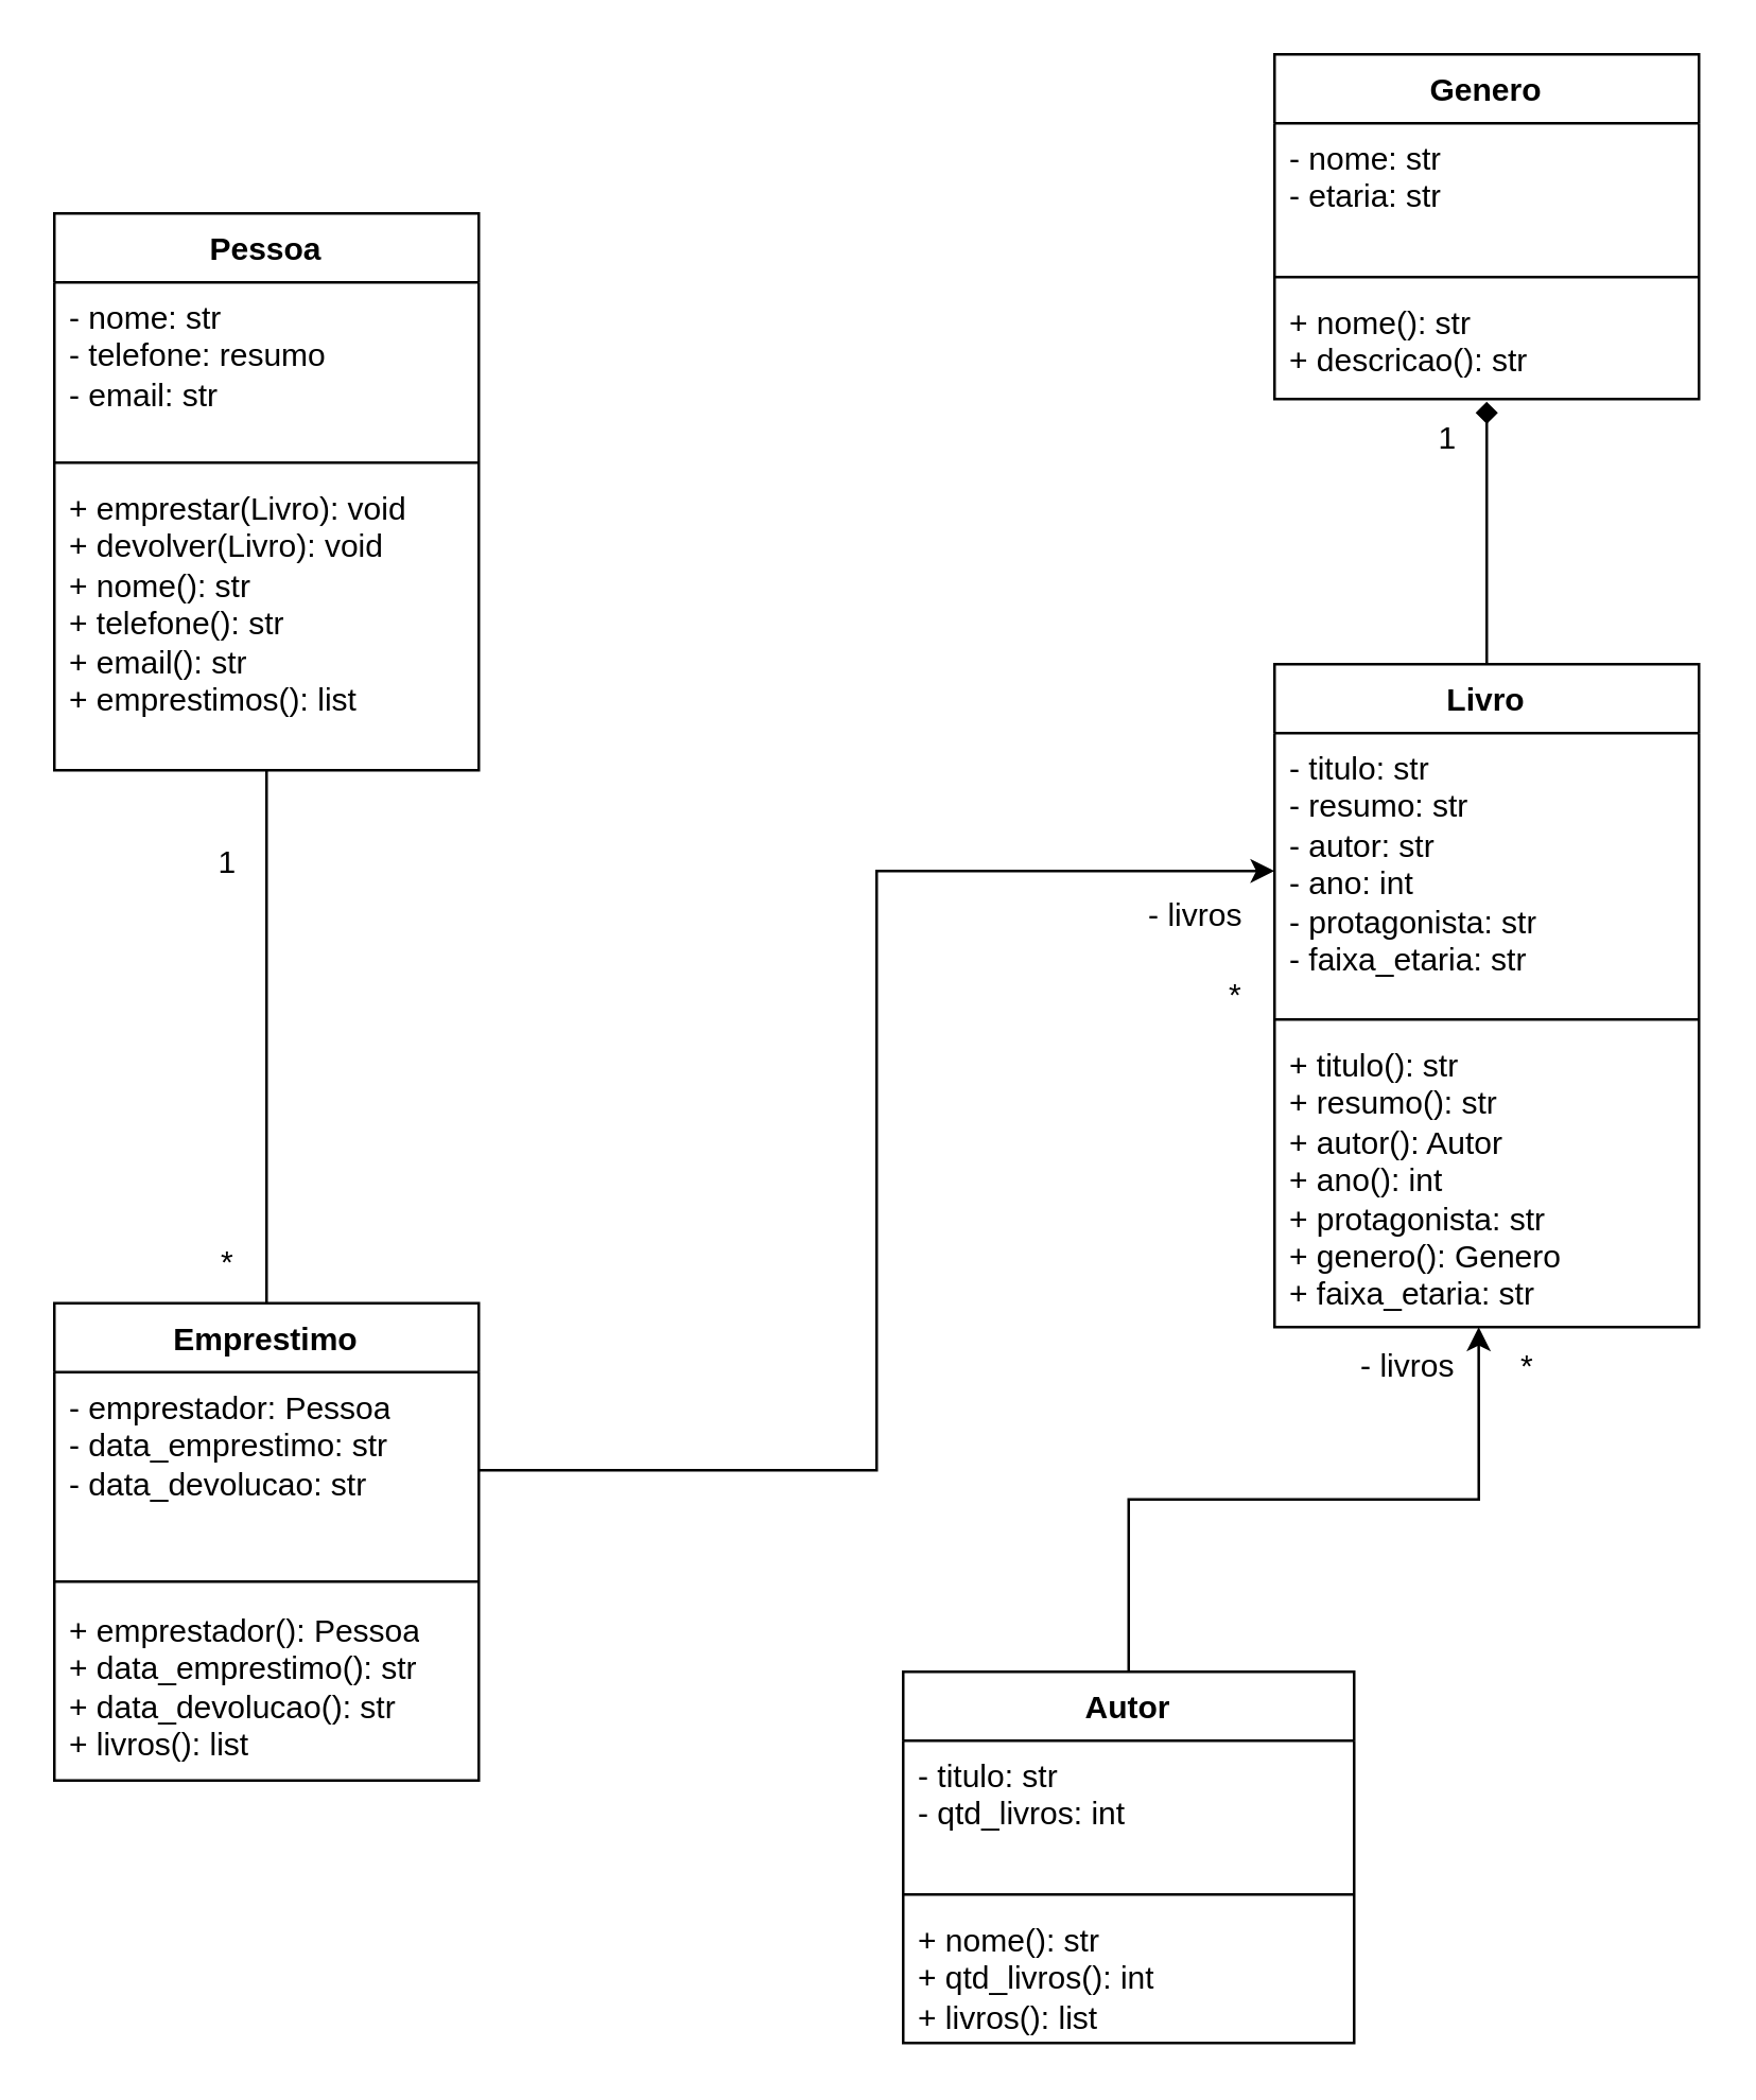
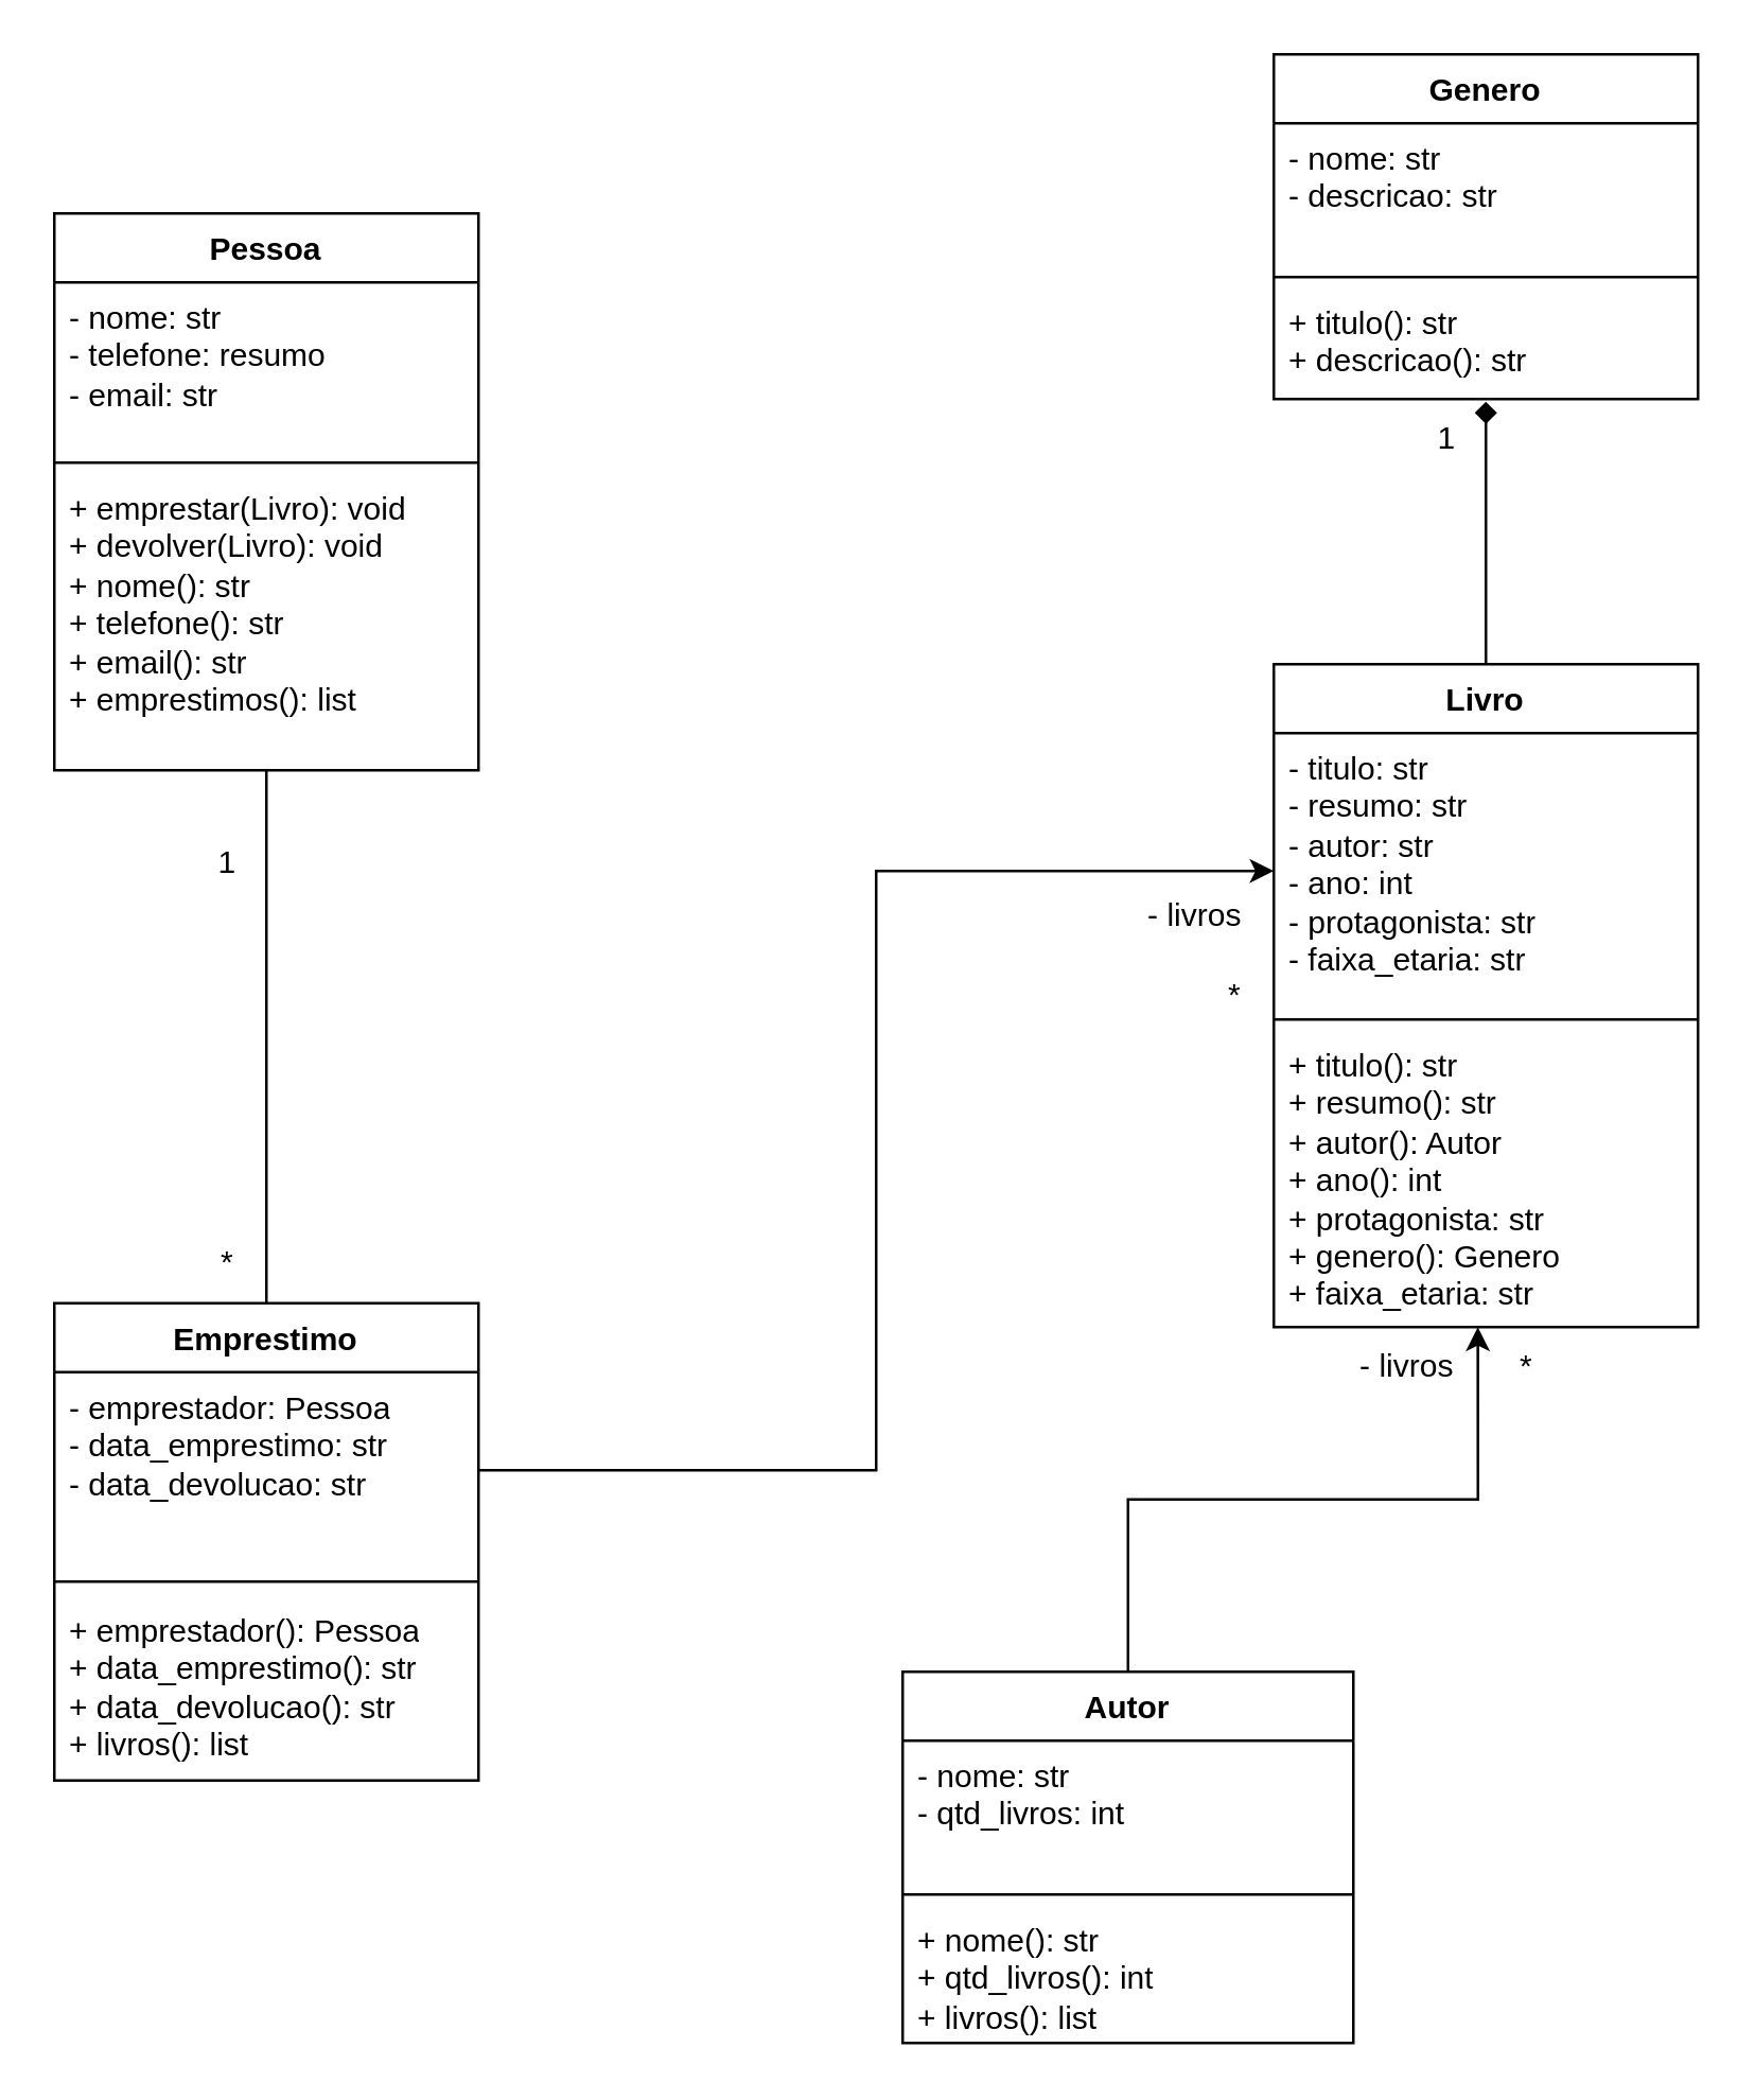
  <mxCell id="0" />
  <mxCell id="1" parent="0" />
  <mxCell id="2" value="Livro" style="swimlane;fontStyle=1;align=center;verticalAlign=top;childLayout=stackLayout;horizontal=1;startSize=26;horizontalStack=0;resizeParent=1;resizeParentMax=0;resizeLast=0;collapsible=1;marginBottom=0;whiteSpace=wrap;html=1;" parent="1" vertex="1"><mxGeometry x="480" y="250" width="160" height="250" as="geometry" /></mxCell>
  <mxCell id="3" value="- titulo: str&lt;div&gt;- resumo: str&lt;br&gt;&lt;/div&gt;&lt;div&gt;- autor: str&lt;br&gt;&lt;/div&gt;&lt;div&gt;- ano: int&lt;/div&gt;&lt;div&gt;- protagonista: str&lt;/div&gt;&lt;div&gt;&lt;span style=&quot;background-color: initial;&quot;&gt;- faixa_etaria: str&lt;/span&gt;&lt;/div&gt;" style="text;strokeColor=none;fillColor=none;align=left;verticalAlign=top;spacingLeft=4;spacingRight=4;overflow=hidden;rotatable=0;points=[[0,0.5],[1,0.5]];portConstraint=eastwest;whiteSpace=wrap;html=1;" parent="2" vertex="1"><mxGeometry y="26" width="160" height="104" as="geometry" /></mxCell>
  <mxCell id="4" value="" style="line;strokeWidth=1;fillColor=none;align=left;verticalAlign=middle;spacingTop=-1;spacingLeft=3;spacingRight=3;rotatable=0;labelPosition=right;points=[];portConstraint=eastwest;strokeColor=inherit;" parent="2" vertex="1"><mxGeometry y="130" width="160" height="8" as="geometry" /></mxCell>
  <mxCell id="5" value="+ titulo(): str&lt;div&gt;+ resumo(): str&lt;br&gt;&lt;/div&gt;&lt;div&gt;+ autor(): Autor&lt;br&gt;&lt;/div&gt;&lt;div&gt;+ ano(): int&lt;br&gt;&lt;/div&gt;&lt;div&gt;+ protagonista: str&lt;br&gt;&lt;/div&gt;&lt;div&gt;+ genero(): Genero&lt;/div&gt;&lt;div&gt;+ faixa_etaria: str&lt;/div&gt;" style="text;strokeColor=none;fillColor=none;align=left;verticalAlign=top;spacingLeft=4;spacingRight=4;overflow=hidden;rotatable=0;points=[[0,0.5],[1,0.5]];portConstraint=eastwest;whiteSpace=wrap;html=1;" parent="2" vertex="1"><mxGeometry y="138" width="160" height="112" as="geometry" /></mxCell>
  <mxCell id="6" style="edgeStyle=orthogonalEdgeStyle;rounded=0;orthogonalLoop=1;jettySize=auto;html=1;entryX=0.5;entryY=0;entryDx=0;entryDy=0;endArrow=none;" parent="1" source="7" target="11" edge="1"><mxGeometry relative="1" as="geometry" /></mxCell>
  <mxCell id="7" value="Pessoa" style="swimlane;fontStyle=1;align=center;verticalAlign=top;childLayout=stackLayout;horizontal=1;startSize=26;horizontalStack=0;resizeParent=1;resizeParentMax=0;resizeLast=0;collapsible=1;marginBottom=0;whiteSpace=wrap;html=1;" parent="1" vertex="1"><mxGeometry x="20" y="80" width="160" height="210" as="geometry" /></mxCell>
  <mxCell id="8" value="- nome: str&lt;div&gt;- telefone: resumo&lt;br&gt;&lt;/div&gt;&lt;div&gt;- email: str&lt;br&gt;&lt;/div&gt;" style="text;strokeColor=none;fillColor=none;align=left;verticalAlign=top;spacingLeft=4;spacingRight=4;overflow=hidden;rotatable=0;points=[[0,0.5],[1,0.5]];portConstraint=eastwest;whiteSpace=wrap;html=1;" parent="7" vertex="1"><mxGeometry y="26" width="160" height="64" as="geometry" /></mxCell>
  <mxCell id="9" value="" style="line;strokeWidth=1;fillColor=none;align=left;verticalAlign=middle;spacingTop=-1;spacingLeft=3;spacingRight=3;rotatable=0;labelPosition=right;points=[];portConstraint=eastwest;strokeColor=inherit;" parent="7" vertex="1"><mxGeometry y="90" width="160" height="8" as="geometry" /></mxCell>
  <mxCell id="10" value="+ emprestar(Livro): void&lt;div&gt;+ devolver(Livro): void&lt;/div&gt;&lt;div&gt;+ nome(): str&lt;/div&gt;&lt;div&gt;+ telefone(): str&lt;/div&gt;&lt;div&gt;+ email(): str&lt;/div&gt;&lt;div&gt;+ emprestimos(): list&lt;/div&gt;" style="text;strokeColor=none;fillColor=none;align=left;verticalAlign=top;spacingLeft=4;spacingRight=4;overflow=hidden;rotatable=0;points=[[0,0.5],[1,0.5]];portConstraint=eastwest;whiteSpace=wrap;html=1;" parent="7" vertex="1"><mxGeometry y="98" width="160" height="112" as="geometry" /></mxCell>
  <mxCell id="11" value="Emprestimo" style="swimlane;fontStyle=1;align=center;verticalAlign=top;childLayout=stackLayout;horizontal=1;startSize=26;horizontalStack=0;resizeParent=1;resizeParentMax=0;resizeLast=0;collapsible=1;marginBottom=0;whiteSpace=wrap;html=1;" parent="1" vertex="1"><mxGeometry x="20" y="491" width="160" height="180" as="geometry" /></mxCell>
  <mxCell id="12" value="- emprestador: Pessoa&lt;div&gt;- data_emprestimo: str&lt;br&gt;&lt;div&gt;- data_devolucao: str&lt;br&gt;&lt;/div&gt;&lt;/div&gt;" style="text;strokeColor=none;fillColor=none;align=left;verticalAlign=top;spacingLeft=4;spacingRight=4;overflow=hidden;rotatable=0;points=[[0,0.5],[1,0.5]];portConstraint=eastwest;whiteSpace=wrap;html=1;" parent="11" vertex="1"><mxGeometry y="26" width="160" height="74" as="geometry" /></mxCell>
  <mxCell id="13" value="" style="line;strokeWidth=1;fillColor=none;align=left;verticalAlign=middle;spacingTop=-1;spacingLeft=3;spacingRight=3;rotatable=0;labelPosition=right;points=[];portConstraint=eastwest;strokeColor=inherit;" parent="11" vertex="1"><mxGeometry y="100" width="160" height="10" as="geometry" /></mxCell>
  <mxCell id="14" value="+ emprestador(): Pessoa&lt;div&gt;+ data_emprestimo(): str&lt;br&gt;&lt;/div&gt;&lt;div&gt;+ data_devolucao(): str&lt;br&gt;&lt;/div&gt;&lt;div&gt;+ livros(): list&lt;/div&gt;" style="text;strokeColor=none;fillColor=none;align=left;verticalAlign=top;spacingLeft=4;spacingRight=4;overflow=hidden;rotatable=0;points=[[0,0.5],[1,0.5]];portConstraint=eastwest;whiteSpace=wrap;html=1;" parent="11" vertex="1"><mxGeometry y="110" width="160" height="70" as="geometry" /></mxCell>
  <mxCell id="15" value="Autor" style="swimlane;fontStyle=1;align=center;verticalAlign=top;childLayout=stackLayout;horizontal=1;startSize=26;horizontalStack=0;resizeParent=1;resizeParentMax=0;resizeLast=0;collapsible=1;marginBottom=0;whiteSpace=wrap;html=1;" parent="1" vertex="1"><mxGeometry x="340" y="630" width="170" height="140" as="geometry" /></mxCell>
- <mxCell id="16" value="- titulo: str&lt;div&gt;- qtd_livros: int&lt;/div&gt;" style="text;strokeColor=none;fillColor=none;align=left;verticalAlign=top;spacingLeft=4;spacingRight=4;overflow=hidden;rotatable=0;points=[[0,0.5],[1,0.5]];portConstraint=eastwest;whiteSpace=wrap;html=1;" parent="15" vertex="1"><mxGeometry y="26" width="170" height="54" as="geometry" /></mxCell>
+ <mxCell id="16" value="- nome: str&lt;div&gt;- qtd_livros: int&lt;/div&gt;" style="text;strokeColor=none;fillColor=none;align=left;verticalAlign=top;spacingLeft=4;spacingRight=4;overflow=hidden;rotatable=0;points=[[0,0.5],[1,0.5]];portConstraint=eastwest;whiteSpace=wrap;html=1;" parent="15" vertex="1"><mxGeometry y="26" width="170" height="54" as="geometry" /></mxCell>
  <mxCell id="17" value="" style="line;strokeWidth=1;fillColor=none;align=left;verticalAlign=middle;spacingTop=-1;spacingLeft=3;spacingRight=3;rotatable=0;labelPosition=right;points=[];portConstraint=eastwest;strokeColor=inherit;" parent="15" vertex="1"><mxGeometry y="80" width="170" height="8" as="geometry" /></mxCell>
  <mxCell id="18" value="&lt;div&gt;+ nome(): str&lt;br&gt;&lt;/div&gt;&lt;div&gt;+ qtd_livros(): int&lt;span style=&quot;color: rgba(0, 0, 0, 0); font-family: monospace; font-size: 0px; text-wrap: nowrap;&quot;&gt;&lt;br&gt;&lt;/span&gt;&lt;/div&gt;&lt;div&gt;+ livros(): list&lt;/div&gt;" style="text;strokeColor=none;fillColor=none;align=left;verticalAlign=top;spacingLeft=4;spacingRight=4;overflow=hidden;rotatable=0;points=[[0,0.5],[1,0.5]];portConstraint=eastwest;whiteSpace=wrap;html=1;" parent="15" vertex="1"><mxGeometry y="88" width="170" height="52" as="geometry" /></mxCell>
  <mxCell id="19" value="Genero" style="swimlane;fontStyle=1;align=center;verticalAlign=top;childLayout=stackLayout;horizontal=1;startSize=26;horizontalStack=0;resizeParent=1;resizeParentMax=0;resizeLast=0;collapsible=1;marginBottom=0;whiteSpace=wrap;html=1;" parent="1" vertex="1"><mxGeometry x="480" y="20" width="160" height="130" as="geometry" /></mxCell>
- <mxCell id="20" value="- nome: str&lt;div&gt;- etaria: str&lt;br&gt;&lt;/div&gt;" style="text;strokeColor=none;fillColor=none;align=left;verticalAlign=top;spacingLeft=4;spacingRight=4;overflow=hidden;rotatable=0;points=[[0,0.5],[1,0.5]];portConstraint=eastwest;whiteSpace=wrap;html=1;" parent="19" vertex="1"><mxGeometry y="26" width="160" height="54" as="geometry" /></mxCell>
+ <mxCell id="20" value="- nome: str&lt;div&gt;- descricao: str&lt;br&gt;&lt;/div&gt;" style="text;strokeColor=none;fillColor=none;align=left;verticalAlign=top;spacingLeft=4;spacingRight=4;overflow=hidden;rotatable=0;points=[[0,0.5],[1,0.5]];portConstraint=eastwest;whiteSpace=wrap;html=1;" parent="19" vertex="1"><mxGeometry y="26" width="160" height="54" as="geometry" /></mxCell>
  <mxCell id="21" value="" style="line;strokeWidth=1;fillColor=none;align=left;verticalAlign=middle;spacingTop=-1;spacingLeft=3;spacingRight=3;rotatable=0;labelPosition=right;points=[];portConstraint=eastwest;strokeColor=inherit;" parent="19" vertex="1"><mxGeometry y="80" width="160" height="8" as="geometry" /></mxCell>
- <mxCell id="22" value="+ nome(): str&lt;div&gt;+ descricao(): str&lt;br&gt;&lt;/div&gt;" style="text;strokeColor=none;fillColor=none;align=left;verticalAlign=top;spacingLeft=4;spacingRight=4;overflow=hidden;rotatable=0;points=[[0,0.5],[1,0.5]];portConstraint=eastwest;whiteSpace=wrap;html=1;" parent="19" vertex="1"><mxGeometry y="88" width="160" height="42" as="geometry" /></mxCell>
+ <mxCell id="22" value="+ titulo(): str&lt;div&gt;+ descricao(): str&lt;br&gt;&lt;/div&gt;" style="text;strokeColor=none;fillColor=none;align=left;verticalAlign=top;spacingLeft=4;spacingRight=4;overflow=hidden;rotatable=0;points=[[0,0.5],[1,0.5]];portConstraint=eastwest;whiteSpace=wrap;html=1;" parent="19" vertex="1"><mxGeometry y="88" width="160" height="42" as="geometry" /></mxCell>
  <mxCell id="23" value="*" style="text;html=1;align=center;verticalAlign=middle;resizable=0;points=[];autosize=1;strokeColor=none;fillColor=none;" parent="1" vertex="1"><mxGeometry x="70" y="461" width="30" height="30" as="geometry" /></mxCell>
  <mxCell id="24" value="1" style="text;html=1;align=center;verticalAlign=middle;resizable=0;points=[];autosize=1;strokeColor=none;fillColor=none;" parent="1" vertex="1"><mxGeometry x="70" y="310" width="30" height="30" as="geometry" /></mxCell>
  <mxCell id="25" style="edgeStyle=orthogonalEdgeStyle;rounded=0;orthogonalLoop=1;jettySize=auto;html=1;entryX=0;entryY=0.5;entryDx=0;entryDy=0;" parent="1" source="12" target="3" edge="1"><mxGeometry relative="1" as="geometry" /></mxCell>
  <mxCell id="26" value="*" style="text;html=1;align=center;verticalAlign=middle;resizable=0;points=[];autosize=1;strokeColor=none;fillColor=none;" parent="1" vertex="1"><mxGeometry x="450" y="360" width="30" height="30" as="geometry" /></mxCell>
  <mxCell id="27" value="- livros" style="text;html=1;align=center;verticalAlign=middle;resizable=0;points=[];autosize=1;strokeColor=none;fillColor=none;" parent="1" vertex="1"><mxGeometry x="420" y="330" width="60" height="30" as="geometry" /></mxCell>
  <mxCell id="28" style="edgeStyle=orthogonalEdgeStyle;rounded=0;orthogonalLoop=1;jettySize=auto;html=1;entryX=0.5;entryY=1.024;entryDx=0;entryDy=0;entryPerimeter=0;endArrow=diamond;" parent="1" source="2" target="22" edge="1"><mxGeometry relative="1" as="geometry" /></mxCell>
  <mxCell id="29" style="edgeStyle=orthogonalEdgeStyle;rounded=0;orthogonalLoop=1;jettySize=auto;html=1;entryX=0.481;entryY=1;entryDx=0;entryDy=0;entryPerimeter=0;" parent="1" source="15" target="5" edge="1"><mxGeometry relative="1" as="geometry" /></mxCell>
  <mxCell id="30" value="1" style="text;html=1;align=center;verticalAlign=middle;resizable=0;points=[];autosize=1;strokeColor=none;fillColor=none;" parent="1" vertex="1"><mxGeometry x="530" y="150" width="30" height="30" as="geometry" /></mxCell>
  <mxCell id="31" value="- livros" style="text;html=1;align=center;verticalAlign=middle;resizable=0;points=[];autosize=1;strokeColor=none;fillColor=none;" parent="1" vertex="1"><mxGeometry x="500" y="500" width="60" height="30" as="geometry" /></mxCell>
  <mxCell id="32" value="*" style="text;html=1;align=center;verticalAlign=middle;resizable=0;points=[];autosize=1;strokeColor=none;fillColor=none;" parent="1" vertex="1"><mxGeometry x="560" y="500" width="30" height="30" as="geometry" /></mxCell>
